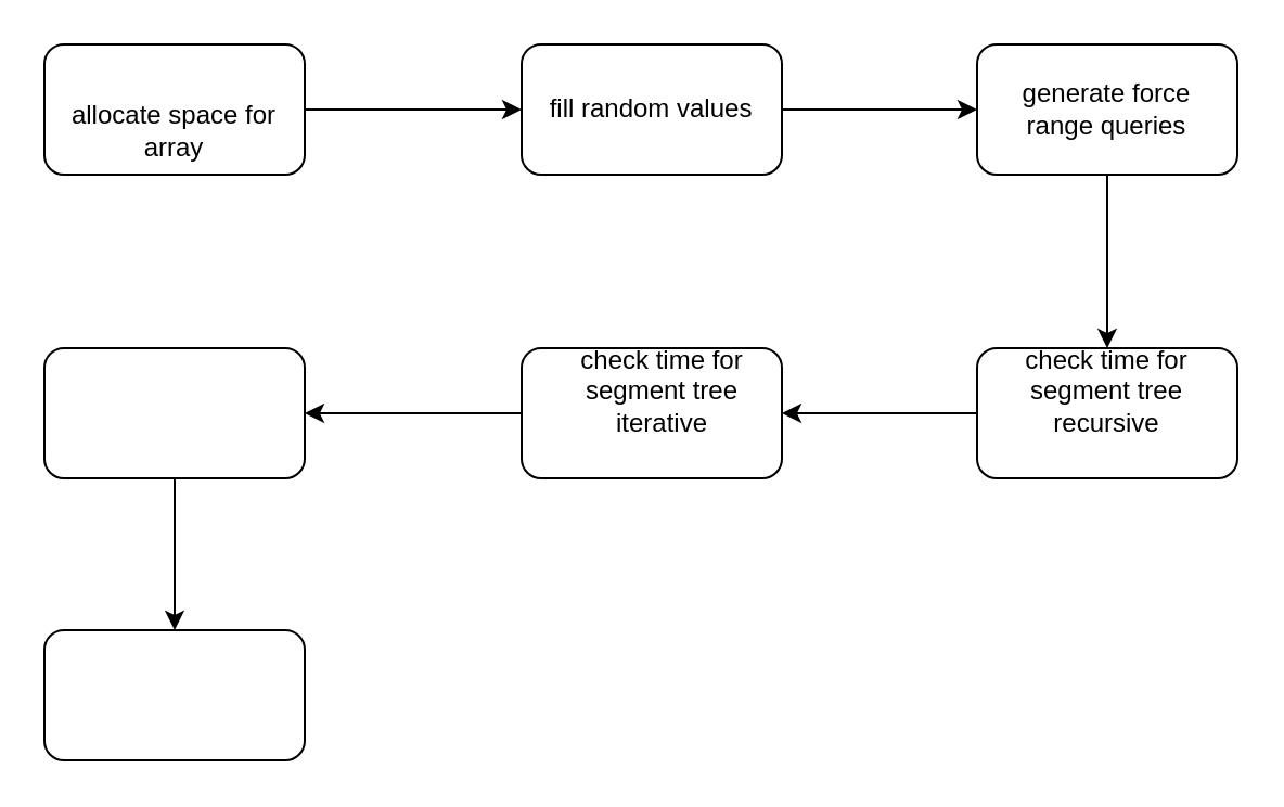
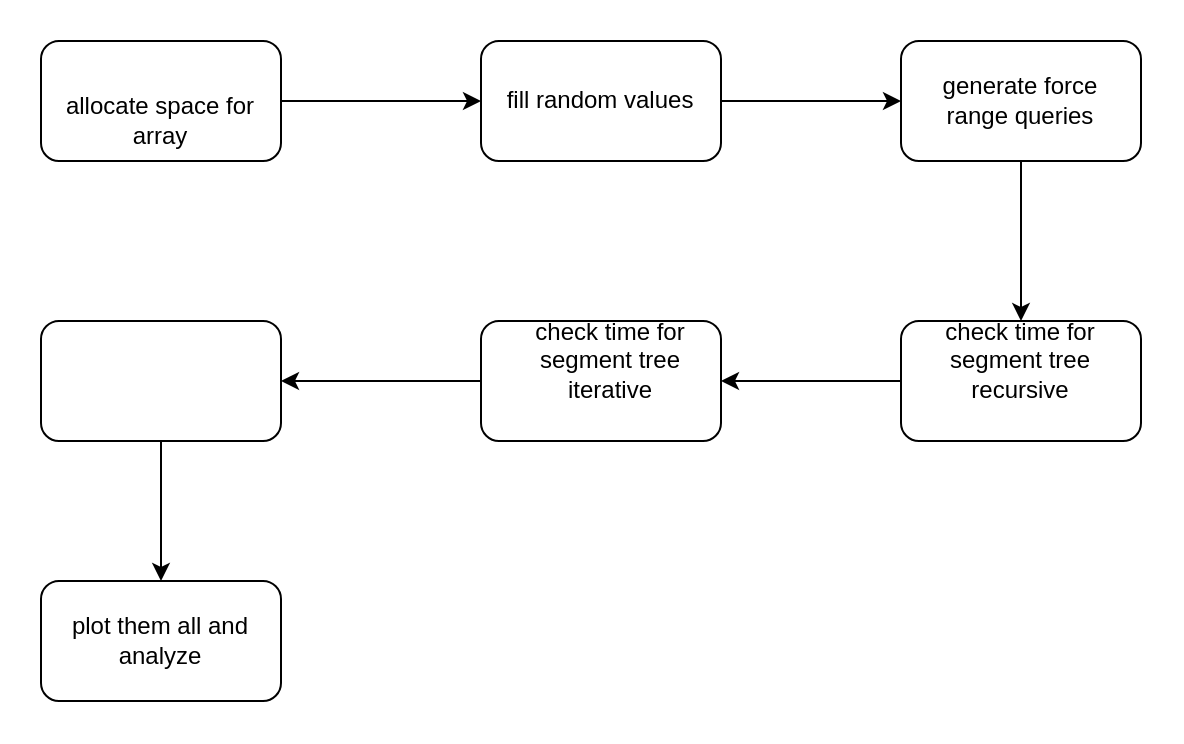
  <mxCell id="0" />
  <mxCell id="1" parent="0" />
  <mxCell id="2" value="" style="rounded=1;whiteSpace=wrap;html=1;" vertex="1" parent="1"><mxGeometry x="20" y="20" width="120" height="60" as="geometry" /></mxCell>
  <mxCell id="3" value="" style="rounded=1;whiteSpace=wrap;html=1;" vertex="1" parent="1"><mxGeometry x="240" y="20" width="120" height="60" as="geometry" /></mxCell>
  <mxCell id="4" value="" style="rounded=1;whiteSpace=wrap;html=1;" vertex="1" parent="1"><mxGeometry x="450" y="20" width="120" height="60" as="geometry" /></mxCell>
  <mxCell id="5" value="allocate space for array" style="text;html=1;strokeColor=none;fillColor=none;align=center;verticalAlign=middle;whiteSpace=wrap;rounded=0;" vertex="1" parent="1"><mxGeometry x="30" y="50" width="100" height="20" as="geometry" /></mxCell>
  <mxCell id="6" value="fill random values&lt;span style=&quot;color: rgba(0 , 0 , 0 , 0) ; font-family: monospace ; font-size: 0px ; white-space: nowrap&quot;&gt;%3CmxGraphModel%3E%3Croot%3E%3CmxCell%20id%3D%220%22%2F%3E%3CmxCell%20id%3D%221%22%20parent%3D%220%22%2F%3E%3CmxCell%20id%3D%222%22%20value%3D%22allocate%20space%20for%20array%22%20style%3D%22text%3Bhtml%3D1%3BstrokeColor%3Dnone%3BfillColor%3Dnone%3Balign%3Dcenter%3BverticalAlign%3Dmiddle%3BwhiteSpace%3Dwrap%3Brounded%3D0%3B%22%20vertex%3D%221%22%20parent%3D%221%22%3E%3CmxGeometry%20x%3D%2290%22%20y%3D%22190%22%20width%3D%22100%22%20height%3D%2220%22%20as%3D%22geometry%22%2F%3E%3C%2FmxCell%3E%3C%2Froot%3E%3C%2FmxGraphModel%3E&lt;/span&gt;&lt;span style=&quot;color: rgba(0 , 0 , 0 , 0) ; font-family: monospace ; font-size: 0px ; white-space: nowrap&quot;&gt;%3CmxGraphModel%3E%3Croot%3E%3CmxCell%20id%3D%220%22%2F%3E%3CmxCell%20id%3D%221%22%20parent%3D%220%22%2F%3E%3CmxCell%20id%3D%222%22%20value%3D%22allocate%20space%20for%20array%22%20style%3D%22text%3Bhtml%3D1%3BstrokeColor%3Dnone%3BfillColor%3Dnone%3Balign%3Dcenter%3BverticalAlign%3Dmiddle%3BwhiteSpace%3Dwrap%3Brounded%3D0%3B%22%20vertex%3D%221%22%20parent%3D%221%22%3E%3CmxGeometry%20x%3D%2290%22%20y%3D%22190%22%20width%3D%22100%22%20height%3D%2220%22%20as%3D%22geometry%22%2F%3E%3C%2FmxCell%3E%3C%2Froot%3E%3C%2FmxGraphModel%3E&lt;/span&gt;&lt;span style=&quot;color: rgba(0 , 0 , 0 , 0) ; font-family: monospace ; font-size: 0px ; white-space: nowrap&quot;&gt;%3CmxGraphModel%3E%3Croot%3E%3CmxCell%20id%3D%220%22%2F%3E%3CmxCell%20id%3D%221%22%20parent%3D%220%22%2F%3E%3CmxCell%20id%3D%222%22%20value%3D%22allocate%20space%20for%20array%22%20style%3D%22text%3Bhtml%3D1%3BstrokeColor%3Dnone%3BfillColor%3Dnone%3Balign%3Dcenter%3BverticalAlign%3Dmiddle%3BwhiteSpace%3Dwrap%3Brounded%3D0%3B%22%20vertex%3D%221%22%20parent%3D%221%22%3E%3CmxGeometry%20x%3D%2290%22%20y%3D%22190%22%20width%3D%22100%22%20height%3D%2220%22%20as%3D%22geometry%22%2F%3E%3C%2FmxCell%3E%3C%2Froot%3E%3C%2FmxGraphModel%3E&lt;/span&gt;" style="text;html=1;strokeColor=none;fillColor=none;align=center;verticalAlign=middle;whiteSpace=wrap;rounded=0;" vertex="1" parent="1"><mxGeometry x="250" y="40" width="100" height="20" as="geometry" /></mxCell>
  <mxCell id="7" value="generate force range queries" style="text;html=1;strokeColor=none;fillColor=none;align=center;verticalAlign=middle;whiteSpace=wrap;rounded=0;" vertex="1" parent="1"><mxGeometry x="460" y="40" width="100" height="20" as="geometry" /></mxCell>
  <mxCell id="8" value="" style="rounded=1;whiteSpace=wrap;html=1;" vertex="1" parent="1"><mxGeometry x="450" y="160" width="120" height="60" as="geometry" /></mxCell>
  <mxCell id="9" value="check time for segment tree recursive" style="text;html=1;strokeColor=none;fillColor=none;align=center;verticalAlign=middle;whiteSpace=wrap;rounded=0;" vertex="1" parent="1"><mxGeometry x="460" y="170" width="100" height="20" as="geometry" /></mxCell>
  <mxCell id="10" value="" style="rounded=1;whiteSpace=wrap;html=1;" vertex="1" parent="1"><mxGeometry x="240" y="160" width="120" height="60" as="geometry" /></mxCell>
  <mxCell id="11" value="check time for segment tree iterative" style="text;html=1;strokeColor=none;fillColor=none;align=center;verticalAlign=middle;whiteSpace=wrap;rounded=0;" vertex="1" parent="1"><mxGeometry x="255" y="170" width="100" height="20" as="geometry" /></mxCell>
  <mxCell id="12" value="" style="rounded=1;whiteSpace=wrap;html=1;" vertex="1" parent="1"><mxGeometry x="20" y="160" width="120" height="60" as="geometry" /></mxCell>
  <mxCell id="13" value="" style="rounded=1;whiteSpace=wrap;html=1;" vertex="1" parent="1"><mxGeometry x="20" y="290" width="120" height="60" as="geometry" /></mxCell>
+ <mxCell id="14" value="plot them all and analyze" style="text;html=1;strokeColor=none;fillColor=none;align=center;verticalAlign=middle;whiteSpace=wrap;rounded=0;" vertex="1" parent="1"><mxGeometry x="30" y="310" width="100" height="20" as="geometry" /></mxCell>
  <mxCell id="15" value="" style="endArrow=classic;html=1;exitX=1;exitY=0.5;exitDx=0;exitDy=0;entryX=0;entryY=0.5;entryDx=0;entryDy=0;" edge="1" parent="1" source="2" target="3"><mxGeometry width="50" height="50" relative="1" as="geometry"><mxPoint x="20" y="420" as="sourcePoint" /><mxPoint x="70" y="370" as="targetPoint" /></mxGeometry></mxCell>
  <mxCell id="16" value="" style="endArrow=classic;html=1;entryX=0;entryY=0.5;entryDx=0;entryDy=0;" edge="1" parent="1" target="4"><mxGeometry width="50" height="50" relative="1" as="geometry"><mxPoint x="360" y="50" as="sourcePoint" /><mxPoint x="250" y="60" as="targetPoint" /></mxGeometry></mxCell>
  <mxCell id="17" value="" style="endArrow=classic;html=1;entryX=0.5;entryY=0;entryDx=0;entryDy=0;" edge="1" parent="1" source="4" target="8"><mxGeometry width="50" height="50" relative="1" as="geometry"><mxPoint x="160" y="70" as="sourcePoint" /><mxPoint x="260" y="70" as="targetPoint" /></mxGeometry></mxCell>
  <mxCell id="18" value="" style="endArrow=classic;html=1;exitX=0;exitY=0.5;exitDx=0;exitDy=0;entryX=1;entryY=0.5;entryDx=0;entryDy=0;" edge="1" parent="1" source="8" target="10"><mxGeometry width="50" height="50" relative="1" as="geometry"><mxPoint x="170" y="80" as="sourcePoint" /><mxPoint x="270" y="80" as="targetPoint" /></mxGeometry></mxCell>
  <mxCell id="19" value="" style="endArrow=classic;html=1;exitX=0;exitY=0.5;exitDx=0;exitDy=0;entryX=1;entryY=0.5;entryDx=0;entryDy=0;" edge="1" parent="1" source="10" target="12"><mxGeometry width="50" height="50" relative="1" as="geometry"><mxPoint x="180" y="90" as="sourcePoint" /><mxPoint x="280" y="90" as="targetPoint" /></mxGeometry></mxCell>
  <mxCell id="20" value="" style="endArrow=classic;html=1;exitX=0.5;exitY=1;exitDx=0;exitDy=0;entryX=0.5;entryY=0;entryDx=0;entryDy=0;" edge="1" parent="1" source="12" target="13"><mxGeometry width="50" height="50" relative="1" as="geometry"><mxPoint x="190" y="100" as="sourcePoint" /><mxPoint x="290" y="100" as="targetPoint" /></mxGeometry></mxCell>
